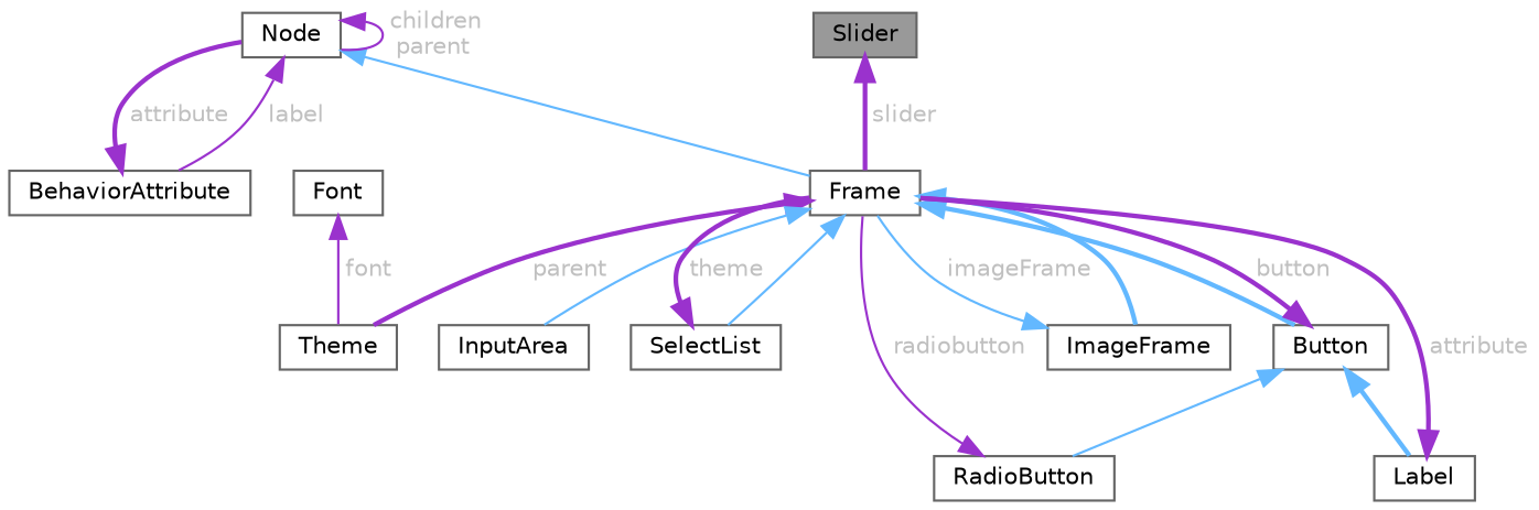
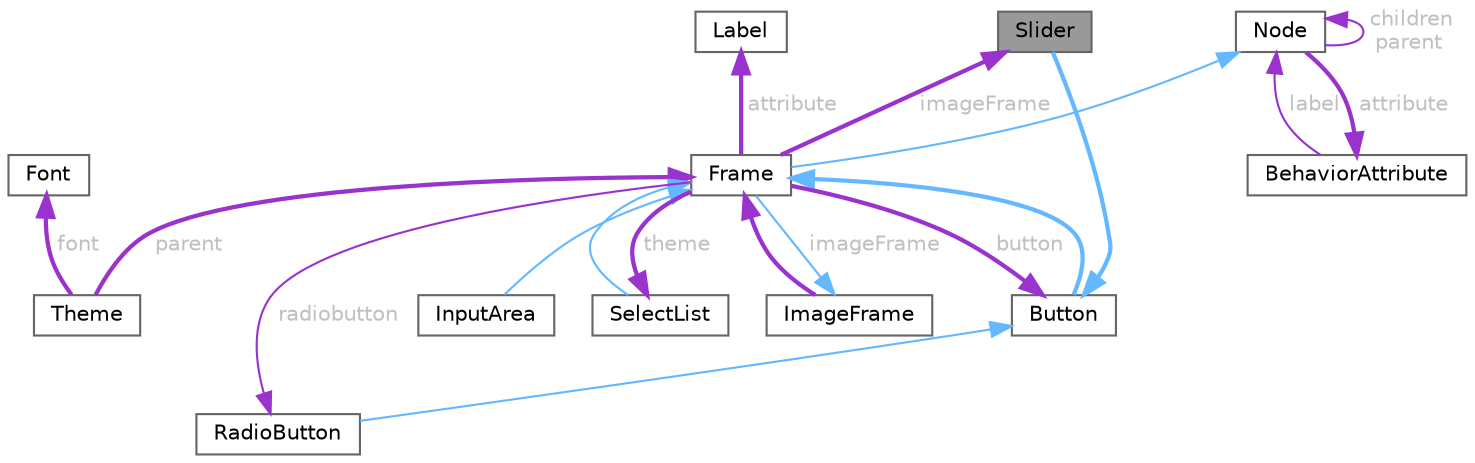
  digraph {
    node [color=gray40 fillcolor=white fontname=Helvetica fontsize=10 shape=box style=filled]
    edge [color=darkorchid3 dir=back fontcolor=grey fontname=Helvetica fontsize=10 labelfontname=Helvetica labelfontsize=10 style=bold]
    n1 [fillcolor=grey60 fontcolor=black height=0.2 label=Slider width=0.4]
    n2 [height=0.2 label=Frame width=0.4]
    n3 [height=0.2 label=Button width=0.4]
    n4 [height=0.2 label=Theme width=0.4]
    n5 [height=0.2 label=InputArea width=0.4]
    n6 [height=0.2 label=SelectList width=0.4]
    n7 [height=0.2 label=ImageFrame width=0.4]
    n8 [height=0.2 label=RadioButton width=0.4]
    n9 [height=0.2 label=Label width=0.4]
    n10 [height=0.2 label="Node" width=0.4]
    n11 [height=0.2 label=BehaviorAttribute width=0.4]
    n12 [height=0.2 label=Font width=0.4]
-   n1 -> n2 [label=" slider"]
+   n1 -> n2 [label=" imageFrame"]
    n2 -> n3 [color=steelblue1 fontcolor=""]
    n2 -> n4 [label=" parent"]
    n2 -> n5 [color=steelblue1 style=solid fontcolor=""]
    n2 -> n6 [color=steelblue1 style=solid fontcolor=""]
-   n2 -> n7 [color=steelblue1 fontcolor=""]
-   n3 -> n9 [color=steelblue1 fontcolor=""]
+   n2 -> n7 [fontcolor=""]
+   n3 -> n1 [color=steelblue1 fontcolor=""]
    n3 -> n2 [label=" button"]
    n3 -> n8 [color=steelblue1 style=solid fontcolor=""]
    n6 -> n2 [label=" theme"]
    n7 -> n2 [color=steelblue1 label=" imageFrame" style=solid]
    n8 -> n2 [label=" radiobutton" style=solid]
    n9 -> n2 [label=" attribute"]
    n10 -> n2 [color=steelblue1 style=solid fontcolor=""]
    n10 -> n10 [label=" children\nparent" style=solid]
    n10 -> n11 [label=" label" style=solid]
    n11 -> n10 [label=" attribute"]
-   n12 -> n4 [label=" font" style=solid]
+   n12 -> n4 [label=" font"]
  }
